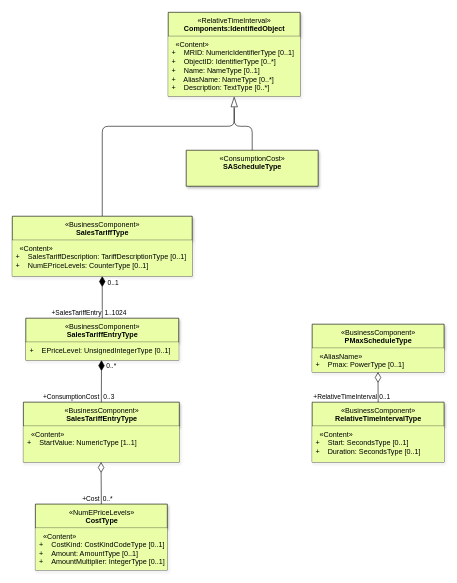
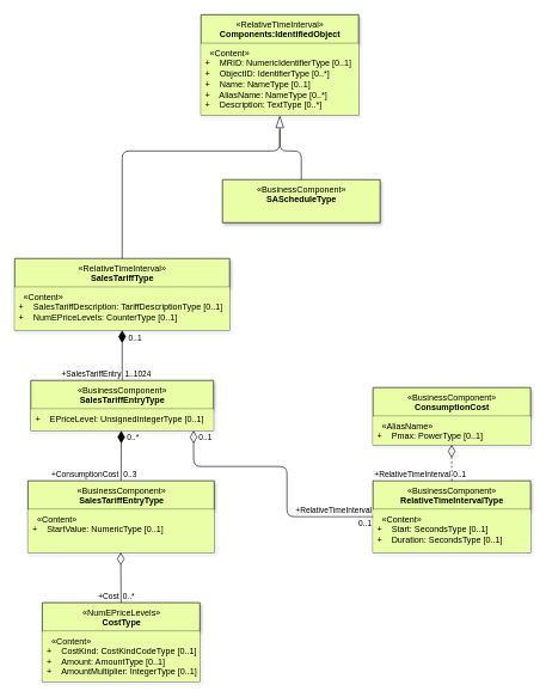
  <mxCell id="0" />
  <mxCell id="1" parent="0" />
  <mxCell id="2" value="&lt;div style=&quot;line-height: 14.4px;&quot;&gt;&lt;div style=&quot;line-height: 14.4px;&quot;&gt;&lt;span style=&quot;background-color: initial;&quot;&gt;«&lt;/span&gt;&lt;span style=&quot;background-color: initial;&quot;&gt;RelativeTimeInterval&lt;/span&gt;&lt;span style=&quot;background-color: initial;&quot;&gt;»&lt;/span&gt;&lt;br&gt;&lt;/div&gt;&lt;b&gt;Components:IdentifiedObject&lt;/b&gt;&lt;/div&gt;" style="swimlane;fontStyle=0;align=center;verticalAlign=top;childLayout=stackLayout;horizontal=1;startSize=40;horizontalStack=0;resizeParent=1;resizeParentMax=0;resizeLast=0;collapsible=0;marginBottom=0;html=1;fillColor=#e9fea7;shadow=1;fontSize=12;" parent="1" vertex="1"><mxGeometry x="280" y="20" width="220" height="140" as="geometry" /></mxCell>
  <mxCell id="3" value="&lt;div&gt;&lt;span style=&quot;text-align: center; background-color: initial;&quot;&gt;&amp;nbsp; «Content»&lt;/span&gt;&lt;br&gt;&lt;/div&gt;&lt;div&gt;&lt;span style=&quot;background-color: initial;&quot;&gt;+&amp;nbsp; &amp;nbsp; MRID: NumericIdentifierType [0..1]&lt;/span&gt;&lt;/div&gt;&lt;div&gt;+&amp;nbsp; &amp;nbsp; ObjectID: IdentifierType [0..*]&lt;span style=&quot;background-color: initial;&quot;&gt;&lt;br&gt;&lt;/span&gt;&lt;/div&gt;&lt;div&gt;+&amp;nbsp; &amp;nbsp; Name: NameType [0..1]&lt;br&gt;&lt;/div&gt;&lt;div&gt;+&amp;nbsp; &amp;nbsp; AliasName: NameType [0..*]&lt;br&gt;&lt;/div&gt;&lt;div&gt;+&amp;nbsp; &amp;nbsp; Description: TextType [0..*]&lt;br&gt;&lt;/div&gt;" style="text;html=1;strokeColor=none;fillColor=#e9fea7;align=left;verticalAlign=top;spacingLeft=4;spacingRight=4;overflow=hidden;rotatable=0;points=[[0,0.5],[1,0.5]];portConstraint=eastwest;fontSize=12;" parent="2" vertex="1"><mxGeometry y="40" width="220" height="100" as="geometry" /></mxCell>
- <mxCell id="4" value="&lt;div style=&quot;line-height: 14.4px;&quot;&gt;&lt;div style=&quot;line-height: 14.4px;&quot;&gt;&lt;span style=&quot;background-color: initial;&quot;&gt;«&lt;/span&gt;&lt;span style=&quot;background-color: initial;&quot;&gt;ConsumptionCost&lt;/span&gt;&lt;span style=&quot;background-color: initial;&quot;&gt;»&lt;/span&gt;&lt;br&gt;&lt;/div&gt;&lt;b&gt;SAScheduleType&lt;/b&gt;&lt;/div&gt;" style="swimlane;fontStyle=0;align=center;verticalAlign=top;childLayout=stackLayout;horizontal=1;startSize=60;horizontalStack=0;resizeParent=1;resizeParentMax=0;resizeLast=0;collapsible=0;marginBottom=0;html=1;fillColor=#e9fea7;shadow=1;fontSize=12;" parent="1" vertex="1"><mxGeometry x="310" y="250" width="220" height="60" as="geometry" /></mxCell>
+ <mxCell id="4" value="&lt;div style=&quot;line-height: 14.4px;&quot;&gt;&lt;div style=&quot;line-height: 14.4px;&quot;&gt;&lt;span style=&quot;background-color: initial;&quot;&gt;«&lt;/span&gt;&lt;span style=&quot;background-color: initial;&quot;&gt;BusinessComponent&lt;/span&gt;&lt;span style=&quot;background-color: initial;&quot;&gt;»&lt;/span&gt;&lt;br&gt;&lt;/div&gt;&lt;b&gt;SAScheduleType&lt;/b&gt;&lt;/div&gt;" style="swimlane;fontStyle=0;align=center;verticalAlign=top;childLayout=stackLayout;horizontal=1;startSize=60;horizontalStack=0;resizeParent=1;resizeParentMax=0;resizeLast=0;collapsible=0;marginBottom=0;html=1;fillColor=#e9fea7;shadow=1;fontSize=12;" parent="1" vertex="1"><mxGeometry x="310" y="250" width="220" height="60" as="geometry" /></mxCell>
  <mxCell id="5" value="&lt;div&gt;&lt;br&gt;&lt;/div&gt;" style="text;html=1;strokeColor=none;fillColor=#e9fea7;align=left;verticalAlign=top;spacingLeft=4;spacingRight=4;overflow=hidden;rotatable=0;points=[[0,0.5],[1,0.5]];portConstraint=eastwest;fontSize=12;" parent="4" vertex="1"><mxGeometry y="60" width="220" as="geometry" /></mxCell>
  <mxCell id="6" style="edgeStyle=orthogonalEdgeStyle;rounded=1;orthogonalLoop=1;jettySize=auto;html=1;exitX=0.5;exitY=0;exitDx=0;exitDy=0;curved=0;endArrow=none;endFill=0;" parent="1" source="7" edge="1"><mxGeometry relative="1" as="geometry"><mxPoint x="390" y="180" as="targetPoint" /><Array as="points"><mxPoint x="170" y="210" /><mxPoint x="390" y="210" /></Array></mxGeometry></mxCell>
- <mxCell id="7" value="&lt;div style=&quot;line-height: 14.4px;&quot;&gt;&lt;div style=&quot;line-height: 14.4px;&quot;&gt;&lt;span style=&quot;background-color: initial;&quot;&gt;«&lt;/span&gt;&lt;span style=&quot;background-color: initial;&quot;&gt;BusinessComponent&lt;/span&gt;&lt;span style=&quot;background-color: initial;&quot;&gt;»&lt;/span&gt;&lt;br&gt;&lt;/div&gt;&lt;b&gt;SalesTariffType&lt;/b&gt;&lt;/div&gt;" style="swimlane;fontStyle=0;align=center;verticalAlign=top;childLayout=stackLayout;horizontal=1;startSize=40;horizontalStack=0;resizeParent=1;resizeParentMax=0;resizeLast=0;collapsible=0;marginBottom=0;html=1;fillColor=#e9fea7;shadow=1;fontSize=12;" parent="1" vertex="1"><mxGeometry x="20" y="360" width="300" height="100" as="geometry" /></mxCell>
+ <mxCell id="7" value="&lt;div style=&quot;line-height: 14.4px;&quot;&gt;&lt;div style=&quot;line-height: 14.4px;&quot;&gt;&lt;span style=&quot;background-color: initial;&quot;&gt;«&lt;/span&gt;&lt;span style=&quot;background-color: initial;&quot;&gt;RelativeTimeInterval&lt;/span&gt;&lt;span style=&quot;background-color: initial;&quot;&gt;»&lt;/span&gt;&lt;br&gt;&lt;/div&gt;&lt;b&gt;SalesTariffType&lt;/b&gt;&lt;/div&gt;" style="swimlane;fontStyle=0;align=center;verticalAlign=top;childLayout=stackLayout;horizontal=1;startSize=40;horizontalStack=0;resizeParent=1;resizeParentMax=0;resizeLast=0;collapsible=0;marginBottom=0;html=1;fillColor=#e9fea7;shadow=1;fontSize=12;" parent="1" vertex="1"><mxGeometry x="20" y="360" width="300" height="100" as="geometry" /></mxCell>
  <mxCell id="8" value="&lt;div&gt;&lt;span style=&quot;text-align: center; background-color: initial;&quot;&gt;&amp;nbsp; «Content»&lt;/span&gt;&lt;br&gt;&lt;/div&gt;&lt;div&gt;&lt;span style=&quot;background-color: initial;&quot;&gt;+&amp;nbsp; &amp;nbsp;&lt;/span&gt;&lt;span style=&quot;background-color: initial;&quot;&gt;&amp;nbsp;SalesTariffDescription: TariffDescriptionType [0..1]&lt;/span&gt;&lt;/div&gt;&lt;div&gt;&lt;span style=&quot;background-color: initial;&quot;&gt;+&amp;nbsp; &amp;nbsp;&lt;/span&gt;&lt;span style=&quot;background-color: initial;&quot;&gt;&amp;nbsp;NumEPriceLevels: CounterType [0..1]&lt;/span&gt;&lt;span style=&quot;background-color: initial;&quot;&gt;&lt;br&gt;&lt;/span&gt;&lt;/div&gt;" style="text;html=1;strokeColor=none;fillColor=#e9fea7;align=left;verticalAlign=top;spacingLeft=4;spacingRight=4;overflow=hidden;rotatable=0;points=[[0,0.5],[1,0.5]];portConstraint=eastwest;fontSize=12;" parent="7" vertex="1"><mxGeometry y="40" width="300" height="60" as="geometry" /></mxCell>
  <mxCell id="9" style="rounded=0;orthogonalLoop=1;jettySize=auto;html=1;exitX=0.5;exitY=0;exitDx=0;exitDy=0;entryX=0.5;entryY=1;entryDx=0;entryDy=0;endArrow=diamondThin;endFill=1;endSize=15;" parent="1" source="13" target="7" edge="1"><mxGeometry relative="1" as="geometry" /></mxCell>
  <mxCell id="10" value="0..1" style="edgeLabel;html=1;align=center;verticalAlign=middle;resizable=0;points=[];" parent="9" vertex="1" connectable="0"><mxGeometry x="0.709" y="-2" relative="1" as="geometry"><mxPoint x="15" as="offset" /></mxGeometry></mxCell>
  <mxCell id="11" value="+SalesTariffEntry" style="edgeLabel;html=1;align=center;verticalAlign=middle;resizable=0;points=[];" parent="9" vertex="1" connectable="0"><mxGeometry x="-0.709" y="-1" relative="1" as="geometry"><mxPoint x="-45" as="offset" /></mxGeometry></mxCell>
  <mxCell id="12" value="1..1024" style="edgeLabel;html=1;align=center;verticalAlign=middle;resizable=0;points=[];" parent="9" vertex="1" connectable="0"><mxGeometry x="-0.768" relative="1" as="geometry"><mxPoint x="21" y="-2" as="offset" /></mxGeometry></mxCell>
  <mxCell id="13" value="&lt;div style=&quot;line-height: 14.4px;&quot;&gt;&lt;div style=&quot;line-height: 14.4px;&quot;&gt;&lt;span style=&quot;background-color: initial;&quot;&gt;«&lt;/span&gt;&lt;span style=&quot;background-color: initial;&quot;&gt;BusinessComponent&lt;/span&gt;&lt;span style=&quot;background-color: initial;&quot;&gt;»&lt;/span&gt;&lt;br&gt;&lt;/div&gt;&lt;b&gt;SalesTariffEntryType&lt;/b&gt;&lt;/div&gt;" style="swimlane;fontStyle=0;align=center;verticalAlign=top;childLayout=stackLayout;horizontal=1;startSize=40;horizontalStack=0;resizeParent=1;resizeParentMax=0;resizeLast=0;collapsible=0;marginBottom=0;html=1;fillColor=#e9fea7;shadow=1;fontSize=12;" parent="1" vertex="1"><mxGeometry x="42.5" y="530" width="255" height="70" as="geometry" /></mxCell>
  <mxCell id="14" value="&lt;div&gt;&lt;span style=&quot;background-color: initial;&quot;&gt;+&amp;nbsp; &amp;nbsp;&lt;/span&gt;&lt;span style=&quot;background-color: initial;&quot;&gt;&amp;nbsp;&lt;/span&gt;&lt;span style=&quot;background-color: initial;&quot;&gt;EPriceLevel: UnsignedIntegerType [0..1]&lt;/span&gt;&lt;br&gt;&lt;/div&gt;" style="text;html=1;strokeColor=none;fillColor=#e9fea7;align=left;verticalAlign=top;spacingLeft=4;spacingRight=4;overflow=hidden;rotatable=0;points=[[0,0.5],[1,0.5]];portConstraint=eastwest;fontSize=12;" parent="13" vertex="1"><mxGeometry y="40" width="255" height="30" as="geometry" /></mxCell>
  <mxCell id="15" value="&lt;div style=&quot;line-height: 14.4px;&quot;&gt;&lt;div style=&quot;line-height: 14.4px;&quot;&gt;&lt;span style=&quot;background-color: initial;&quot;&gt;«&lt;/span&gt;&lt;span style=&quot;background-color: initial;&quot;&gt;BusinessComponent&lt;/span&gt;&lt;span style=&quot;background-color: initial;&quot;&gt;»&lt;/span&gt;&lt;br&gt;&lt;/div&gt;&lt;b&gt;SalesTariffEntryType&lt;/b&gt;&lt;/div&gt;" style="swimlane;fontStyle=0;align=center;verticalAlign=top;childLayout=stackLayout;horizontal=1;startSize=40;horizontalStack=0;resizeParent=1;resizeParentMax=0;resizeLast=0;collapsible=0;marginBottom=0;html=1;fillColor=#e9fea7;shadow=1;fontSize=12;" parent="1" vertex="1"><mxGeometry x="38.5" y="670" width="260" height="100" as="geometry" /></mxCell>
- <mxCell id="16" value="&lt;div&gt;&lt;span style=&quot;text-align: center; background-color: initial;&quot;&gt;&amp;nbsp; «Content»&lt;/span&gt;&lt;br&gt;&lt;/div&gt;&lt;div&gt;&lt;span style=&quot;background-color: initial;&quot;&gt;+&amp;nbsp; &amp;nbsp;&lt;/span&gt;&lt;span style=&quot;background-color: initial;&quot;&gt;&amp;nbsp;StartValue: NumericType [1..1]&lt;/span&gt;&lt;br&gt;&lt;/div&gt;" style="text;html=1;strokeColor=none;fillColor=#e9fea7;align=left;verticalAlign=top;spacingLeft=4;spacingRight=4;overflow=hidden;rotatable=0;points=[[0,0.5],[1,0.5]];portConstraint=eastwest;fontSize=12;" parent="15" vertex="1"><mxGeometry y="40" width="260" height="60" as="geometry" /></mxCell>
+ <mxCell id="16" value="&lt;div&gt;&lt;span style=&quot;text-align: center; background-color: initial;&quot;&gt;&amp;nbsp; «Content»&lt;/span&gt;&lt;br&gt;&lt;/div&gt;&lt;div&gt;&lt;span style=&quot;background-color: initial;&quot;&gt;+&amp;nbsp; &amp;nbsp;&lt;/span&gt;&lt;span style=&quot;background-color: initial;&quot;&gt;&amp;nbsp;StartValue: NumericType [0..1]&lt;/span&gt;&lt;br&gt;&lt;/div&gt;" style="text;html=1;strokeColor=none;fillColor=#e9fea7;align=left;verticalAlign=top;spacingLeft=4;spacingRight=4;overflow=hidden;rotatable=0;points=[[0,0.5],[1,0.5]];portConstraint=eastwest;fontSize=12;" parent="15" vertex="1"><mxGeometry y="40" width="260" height="60" as="geometry" /></mxCell>
  <mxCell id="17" value="&lt;div style=&quot;line-height: 14.4px;&quot;&gt;&lt;div style=&quot;line-height: 14.4px;&quot;&gt;&lt;span style=&quot;background-color: initial;&quot;&gt;«&lt;/span&gt;&lt;span style=&quot;background-color: initial;&quot;&gt;NumEPriceLevels&lt;/span&gt;&lt;span style=&quot;background-color: initial;&quot;&gt;»&lt;/span&gt;&lt;br&gt;&lt;/div&gt;&lt;b&gt;CostType&lt;/b&gt;&lt;/div&gt;" style="swimlane;fontStyle=0;align=center;verticalAlign=top;childLayout=stackLayout;horizontal=1;startSize=40;horizontalStack=0;resizeParent=1;resizeParentMax=0;resizeLast=0;collapsible=0;marginBottom=0;html=1;fillColor=#e9fea7;shadow=1;fontSize=12;" parent="1" vertex="1"><mxGeometry x="58.5" y="840" width="220" height="110" as="geometry" /></mxCell>
  <mxCell id="18" value="&lt;div&gt;&lt;span style=&quot;text-align: center; background-color: initial;&quot;&gt;&amp;nbsp; «Content»&lt;/span&gt;&lt;br&gt;&lt;/div&gt;&lt;div&gt;&lt;span style=&quot;background-color: initial;&quot;&gt;+&amp;nbsp; &amp;nbsp;&lt;/span&gt;&lt;span style=&quot;background-color: initial;&quot;&gt;&amp;nbsp;CostKind: CostKindCodeType [0..1]&lt;/span&gt;&lt;br&gt;&lt;/div&gt;&lt;div&gt;&lt;span style=&quot;background-color: initial;&quot;&gt;+&amp;nbsp; &amp;nbsp;&lt;/span&gt;&lt;span style=&quot;background-color: initial;&quot;&gt;&amp;nbsp;Amount: AmountType [0..1]&lt;/span&gt;&lt;span style=&quot;background-color: initial;&quot;&gt;&lt;br&gt;&lt;/span&gt;&lt;/div&gt;&lt;div&gt;&lt;span style=&quot;background-color: initial;&quot;&gt;+&amp;nbsp; &amp;nbsp;&lt;/span&gt;&lt;span style=&quot;background-color: initial;&quot;&gt;&amp;nbsp;AmountMultiplier: IntegerType [0..1]&lt;/span&gt;&lt;span style=&quot;background-color: initial;&quot;&gt;&lt;br&gt;&lt;/span&gt;&lt;/div&gt;" style="text;html=1;strokeColor=none;fillColor=#e9fea7;align=left;verticalAlign=top;spacingLeft=4;spacingRight=4;overflow=hidden;rotatable=0;points=[[0,0.5],[1,0.5]];portConstraint=eastwest;fontSize=12;" parent="17" vertex="1"><mxGeometry y="40" width="220" height="70" as="geometry" /></mxCell>
- <mxCell id="19" value="&lt;div style=&quot;line-height: 14.4px;&quot;&gt;&lt;div style=&quot;line-height: 14.4px;&quot;&gt;&lt;span style=&quot;background-color: initial;&quot;&gt;«&lt;/span&gt;&lt;span style=&quot;background-color: initial;&quot;&gt;BusinessComponent&lt;/span&gt;&lt;span style=&quot;background-color: initial;&quot;&gt;»&lt;/span&gt;&lt;br&gt;&lt;/div&gt;&lt;b&gt;PMaxScheduleType&lt;/b&gt;&lt;/div&gt;" style="swimlane;fontStyle=0;align=center;verticalAlign=top;childLayout=stackLayout;horizontal=1;startSize=40;horizontalStack=0;resizeParent=1;resizeParentMax=0;resizeLast=0;collapsible=0;marginBottom=0;html=1;fillColor=#e9fea7;shadow=1;fontSize=12;" parent="1" vertex="1"><mxGeometry x="520" y="540" width="220" height="80" as="geometry" /></mxCell>
+ <mxCell id="19" value="&lt;div style=&quot;line-height: 14.4px;&quot;&gt;&lt;div style=&quot;line-height: 14.4px;&quot;&gt;&lt;span style=&quot;background-color: initial;&quot;&gt;«&lt;/span&gt;&lt;span style=&quot;background-color: initial;&quot;&gt;BusinessComponent&lt;/span&gt;&lt;span style=&quot;background-color: initial;&quot;&gt;»&lt;/span&gt;&lt;br&gt;&lt;/div&gt;&lt;b&gt;ConsumptionCost&lt;/b&gt;&lt;/div&gt;" style="swimlane;fontStyle=0;align=center;verticalAlign=top;childLayout=stackLayout;horizontal=1;startSize=40;horizontalStack=0;resizeParent=1;resizeParentMax=0;resizeLast=0;collapsible=0;marginBottom=0;html=1;fillColor=#e9fea7;shadow=1;fontSize=12;" parent="1" vertex="1"><mxGeometry x="520" y="540" width="220" height="80" as="geometry" /></mxCell>
  <mxCell id="20" value="&lt;div&gt;&lt;span style=&quot;text-align: center; background-color: initial;&quot;&gt;&amp;nbsp; «AliasName»&lt;/span&gt;&lt;br&gt;&lt;/div&gt;&lt;div&gt;&lt;span style=&quot;background-color: initial;&quot;&gt;+&amp;nbsp; &amp;nbsp;&lt;/span&gt;&lt;span style=&quot;background-color: initial;&quot;&gt;&amp;nbsp;Pmax: PowerType [0..1]&lt;/span&gt;&lt;br&gt;&lt;/div&gt;" style="text;html=1;strokeColor=none;fillColor=#e9fea7;align=left;verticalAlign=top;spacingLeft=4;spacingRight=4;overflow=hidden;rotatable=0;points=[[0,0.5],[1,0.5]];portConstraint=eastwest;fontSize=12;" parent="19" vertex="1"><mxGeometry y="40" width="220" height="40" as="geometry" /></mxCell>
  <mxCell id="21" value="&lt;div style=&quot;line-height: 14.4px;&quot;&gt;&lt;div style=&quot;line-height: 14.4px;&quot;&gt;&lt;span style=&quot;background-color: initial;&quot;&gt;«&lt;/span&gt;&lt;span style=&quot;background-color: initial;&quot;&gt;BusinessComponent&lt;/span&gt;&lt;span style=&quot;background-color: initial;&quot;&gt;»&lt;/span&gt;&lt;br&gt;&lt;/div&gt;&lt;b&gt;RelativeTimeIntervalType&lt;/b&gt;&lt;/div&gt;" style="swimlane;fontStyle=0;align=center;verticalAlign=top;childLayout=stackLayout;horizontal=1;startSize=40;horizontalStack=0;resizeParent=1;resizeParentMax=0;resizeLast=0;collapsible=0;marginBottom=0;html=1;fillColor=#e9fea7;shadow=1;fontSize=12;" parent="1" vertex="1"><mxGeometry x="520" y="670" width="220" height="100" as="geometry" /></mxCell>
  <mxCell id="22" value="&lt;div&gt;&lt;span style=&quot;text-align: center; background-color: initial;&quot;&gt;&amp;nbsp; «Content»&lt;/span&gt;&lt;br&gt;&lt;/div&gt;&lt;div&gt;&lt;span style=&quot;background-color: initial;&quot;&gt;+&amp;nbsp; &amp;nbsp;&lt;/span&gt;&lt;span style=&quot;background-color: initial;&quot;&gt;&amp;nbsp;Start: SecondsType [0..1]&lt;/span&gt;&lt;br&gt;&lt;/div&gt;&lt;div&gt;&lt;span style=&quot;background-color: initial;&quot;&gt;+&amp;nbsp; &amp;nbsp;&lt;/span&gt;&lt;span style=&quot;background-color: initial;&quot;&gt;&amp;nbsp;Duration: SecondsType [0..1]&lt;/span&gt;&lt;span style=&quot;background-color: initial;&quot;&gt;&lt;br&gt;&lt;/span&gt;&lt;/div&gt;" style="text;html=1;strokeColor=none;fillColor=#e9fea7;align=left;verticalAlign=top;spacingLeft=4;spacingRight=4;overflow=hidden;rotatable=0;points=[[0,0.5],[1,0.5]];portConstraint=eastwest;fontSize=12;" parent="21" vertex="1"><mxGeometry y="40" width="220" height="60" as="geometry" /></mxCell>
  <mxCell id="23" style="edgeStyle=orthogonalEdgeStyle;rounded=1;orthogonalLoop=1;jettySize=auto;html=1;entryX=0.5;entryY=1.005;entryDx=0;entryDy=0;entryPerimeter=0;endArrow=blockThin;endFill=0;endSize=15;curved=0;" parent="1" source="4" target="3" edge="1"><mxGeometry relative="1" as="geometry" /></mxCell>
  <mxCell id="24" style="rounded=0;orthogonalLoop=1;jettySize=auto;html=1;exitX=0.5;exitY=0;exitDx=0;exitDy=0;entryX=0.495;entryY=1.004;entryDx=0;entryDy=0;entryPerimeter=0;endArrow=diamondThin;endFill=1;endSize=15;" parent="1" source="15" target="14" edge="1"><mxGeometry relative="1" as="geometry"><mxPoint x="166.63" y="680.18" as="sourcePoint" /><mxPoint x="168.365" y="610" as="targetPoint" /></mxGeometry></mxCell>
  <mxCell id="25" value="0..*" style="edgeLabel;html=1;align=center;verticalAlign=middle;resizable=0;points=[];" parent="24" vertex="1" connectable="0"><mxGeometry x="0.732" y="-2" relative="1" as="geometry"><mxPoint x="14" as="offset" /></mxGeometry></mxCell>
  <mxCell id="26" value="+ConsumptionCost" style="edgeLabel;html=1;align=center;verticalAlign=middle;resizable=0;points=[];" parent="24" vertex="1" connectable="0"><mxGeometry x="-0.709" y="-1" relative="1" as="geometry"><mxPoint x="-52" as="offset" /></mxGeometry></mxCell>
  <mxCell id="27" value="0..3" style="edgeLabel;html=1;align=center;verticalAlign=middle;resizable=0;points=[];" parent="24" vertex="1" connectable="0"><mxGeometry x="-0.689" y="-1" relative="1" as="geometry"><mxPoint x="11" y="1" as="offset" /></mxGeometry></mxCell>
  <mxCell id="28" style="rounded=0;orthogonalLoop=1;jettySize=auto;html=1;exitX=0.5;exitY=0;exitDx=0;exitDy=0;entryX=0.498;entryY=1;entryDx=0;entryDy=0;entryPerimeter=0;endArrow=diamondThin;endFill=0;endSize=15;" edge="1" parent="1" source="17" target="16"><mxGeometry relative="1" as="geometry" /></mxCell>
  <mxCell id="29" value="+Cost" style="edgeLabel;html=1;align=center;verticalAlign=middle;resizable=0;points=[];" vertex="1" connectable="0" parent="28"><mxGeometry x="-0.739" y="1" relative="1" as="geometry"><mxPoint x="-17" y="-1" as="offset" /></mxGeometry></mxCell>
  <mxCell id="30" value="0..*" style="edgeLabel;html=1;align=center;verticalAlign=middle;resizable=0;points=[];" vertex="1" connectable="0" parent="28"><mxGeometry x="-0.74" relative="1" as="geometry"><mxPoint x="10" y="-1" as="offset" /></mxGeometry></mxCell>
- <mxCell id="31" style="rounded=0;orthogonalLoop=1;jettySize=auto;html=1;exitX=0.5;exitY=0;exitDx=0;exitDy=0;entryX=0.499;entryY=0.997;entryDx=0;entryDy=0;entryPerimeter=0;endArrow=diamondThin;endFill=0;endSize=15;" edge="1" parent="1" source="21" target="20"><mxGeometry relative="1" as="geometry" /></mxCell>
+ <mxCell id="31" style="rounded=0;orthogonalLoop=1;jettySize=auto;html=1;exitX=0.5;exitY=0;exitDx=0;exitDy=0;entryX=0.499;entryY=0.997;entryDx=0;entryDy=0;entryPerimeter=0;endArrow=diamondThin;endFill=0;endSize=15;dashed=1;" edge="1" parent="1" source="21" target="20"><mxGeometry relative="1" as="geometry" /></mxCell>
  <mxCell id="32" value="+RelativeTimeInterval" style="edgeLabel;html=1;align=center;verticalAlign=middle;resizable=0;points=[];" vertex="1" connectable="0" parent="31"><mxGeometry x="-0.724" relative="1" as="geometry"><mxPoint x="-55" y="-2" as="offset" /></mxGeometry></mxCell>
  <mxCell id="33" value="0..1" style="edgeLabel;html=1;align=center;verticalAlign=middle;resizable=0;points=[];" vertex="1" connectable="0" parent="31"><mxGeometry x="-0.648" relative="1" as="geometry"><mxPoint x="11" as="offset" /></mxGeometry></mxCell>
+ <mxCell id="34" style="edgeStyle=orthogonalEdgeStyle;rounded=1;orthogonalLoop=1;jettySize=auto;html=1;exitX=0;exitY=0.5;exitDx=0;exitDy=0;entryX=0.891;entryY=1.002;entryDx=0;entryDy=0;entryPerimeter=0;endArrow=diamondThin;endFill=0;endSize=15;curved=0;" edge="1" parent="1" source="21" target="14"><mxGeometry relative="1" as="geometry"><Array as="points"><mxPoint x="400" y="720" /><mxPoint x="400" y="650" /><mxPoint x="270" y="650" /></Array></mxGeometry></mxCell>
+ <mxCell id="35" value="0..1" style="edgeLabel;html=1;align=center;verticalAlign=middle;resizable=0;points=[];" vertex="1" connectable="0" parent="34"><mxGeometry x="0.958" y="-1" relative="1" as="geometry"><mxPoint x="15" as="offset" /></mxGeometry></mxCell>
+ <mxCell id="36" value="+RelativeTimeInterval" style="edgeLabel;html=1;align=center;verticalAlign=middle;resizable=0;points=[];" vertex="1" connectable="0" parent="34"><mxGeometry x="-0.779" y="-1" relative="1" as="geometry"><mxPoint x="-15" y="-8" as="offset" /></mxGeometry></mxCell>
+ <mxCell id="37" value="0..1" style="edgeLabel;html=1;align=center;verticalAlign=middle;resizable=0;points=[];" vertex="1" connectable="0" parent="34"><mxGeometry x="-0.883" relative="1" as="geometry"><mxPoint x="10" y="8" as="offset" /></mxGeometry></mxCell>
